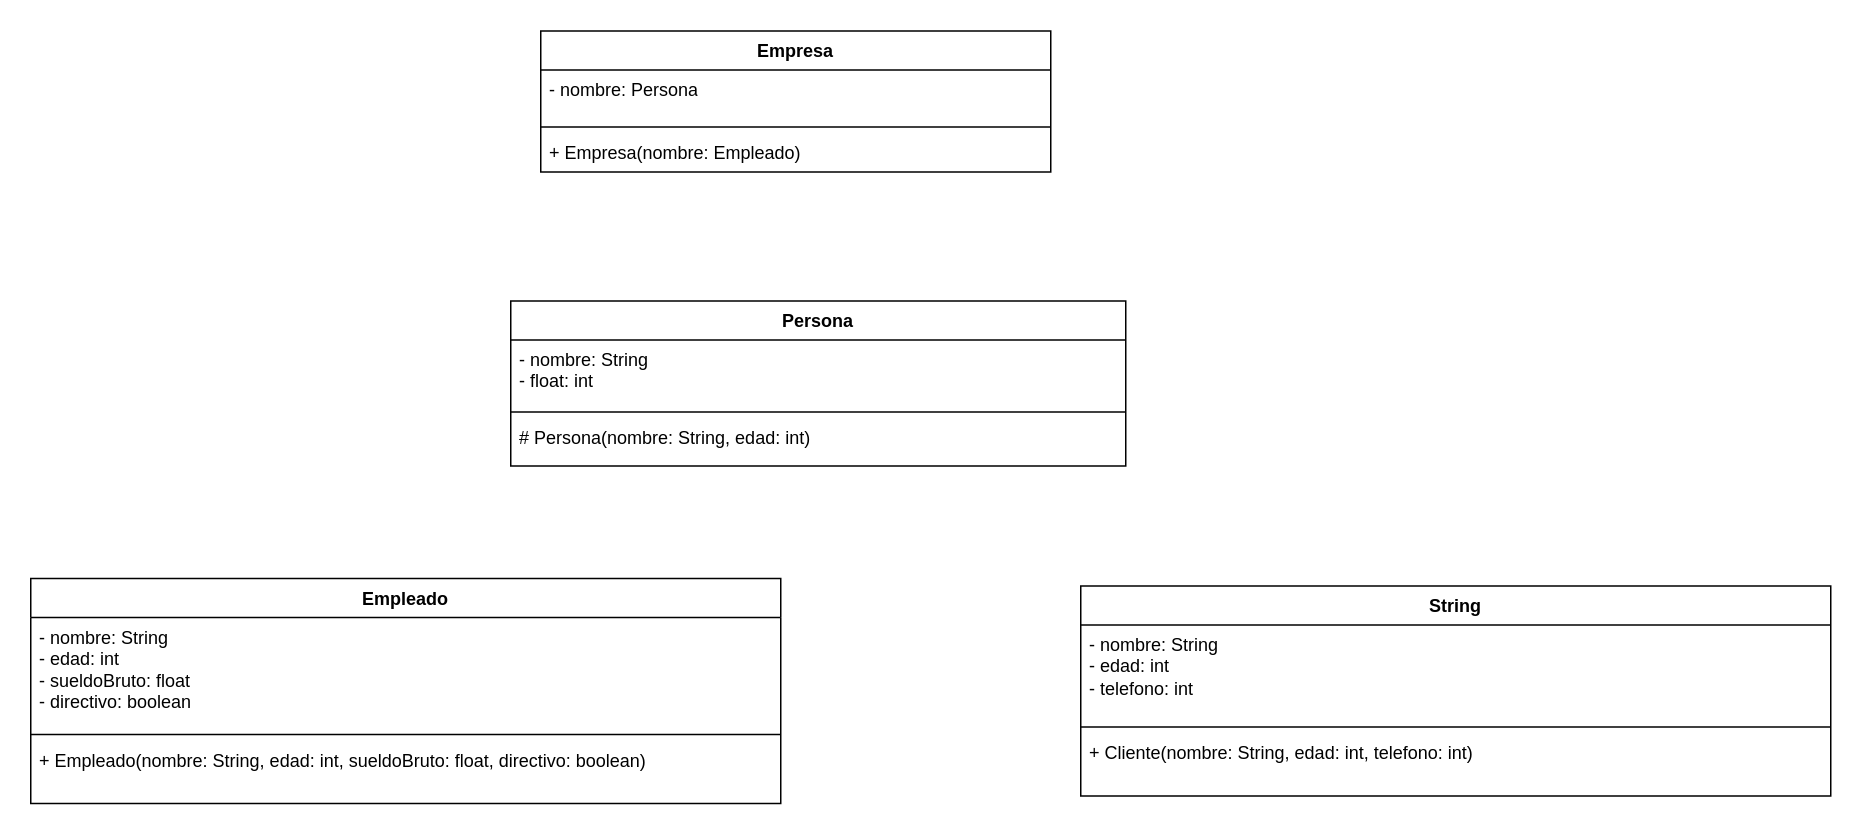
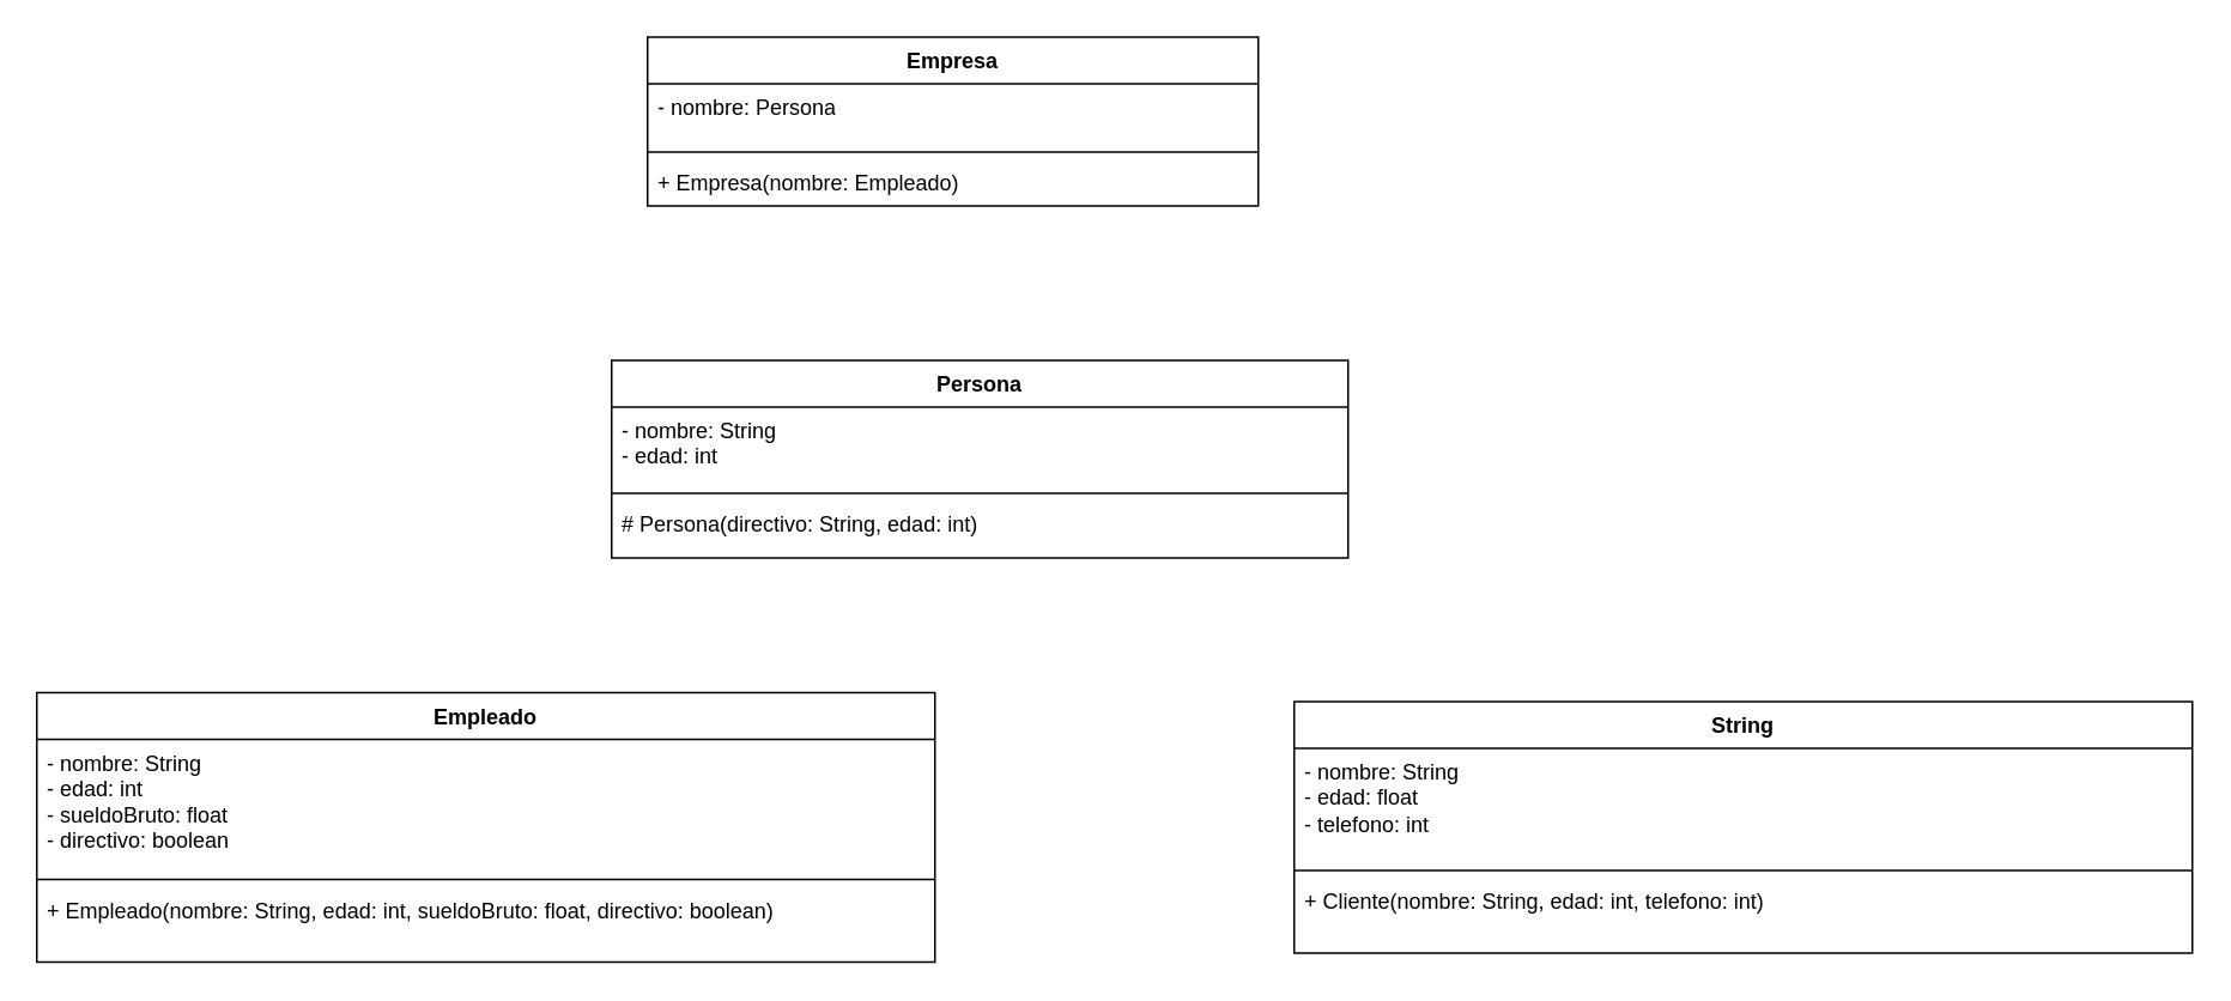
  <mxCell id="0" />
  <mxCell id="1" parent="0" />
  <mxCell id="2" value="Empresa" style="swimlane;fontStyle=1;align=center;verticalAlign=top;childLayout=stackLayout;horizontal=1;startSize=26;horizontalStack=0;resizeParent=1;resizeParentMax=0;resizeLast=0;collapsible=1;marginBottom=0;whiteSpace=wrap;html=1;" parent="1" vertex="1"><mxGeometry x="360" y="20" width="340" height="94" as="geometry" /></mxCell>
  <mxCell id="3" value="- nombre: Persona" style="text;strokeColor=none;fillColor=none;align=left;verticalAlign=top;spacingLeft=4;spacingRight=4;overflow=hidden;rotatable=0;points=[[0,0.5],[1,0.5]];portConstraint=eastwest;whiteSpace=wrap;html=1;" parent="2" vertex="1"><mxGeometry y="26" width="340" height="34" as="geometry" /></mxCell>
  <mxCell id="4" value="" style="line;strokeWidth=1;fillColor=none;align=left;verticalAlign=middle;spacingTop=-1;spacingLeft=3;spacingRight=3;rotatable=0;labelPosition=right;points=[];portConstraint=eastwest;strokeColor=inherit;" parent="2" vertex="1"><mxGeometry y="60" width="340" height="8" as="geometry" /></mxCell>
  <mxCell id="5" value="+ Empresa(nombre: Empleado)" style="text;strokeColor=none;fillColor=none;align=left;verticalAlign=top;spacingLeft=4;spacingRight=4;overflow=hidden;rotatable=0;points=[[0,0.5],[1,0.5]];portConstraint=eastwest;whiteSpace=wrap;html=1;" parent="2" vertex="1"><mxGeometry y="68" width="340" height="26" as="geometry" /></mxCell>
  <mxCell id="6" value="String" style="swimlane;fontStyle=1;align=center;verticalAlign=top;childLayout=stackLayout;horizontal=1;startSize=26;horizontalStack=0;resizeParent=1;resizeParentMax=0;resizeLast=0;collapsible=1;marginBottom=0;whiteSpace=wrap;html=1;" parent="1" vertex="1"><mxGeometry x="720" y="390" width="500" height="140" as="geometry" /></mxCell>
- <mxCell id="7" value="- nombre: String&lt;br style=&quot;border-color: var(--border-color);&quot;&gt;- edad: int&lt;br style=&quot;border-color: var(--border-color);&quot;&gt;- telefono: int" style="text;strokeColor=none;fillColor=none;align=left;verticalAlign=top;spacingLeft=4;spacingRight=4;overflow=hidden;rotatable=0;points=[[0,0.5],[1,0.5]];portConstraint=eastwest;whiteSpace=wrap;html=1;" parent="6" vertex="1"><mxGeometry y="26" width="500" height="64" as="geometry" /></mxCell>
+ <mxCell id="7" value="- nombre: String&lt;br style=&quot;border-color: var(--border-color);&quot;&gt;- edad: float&lt;br style=&quot;border-color: var(--border-color);&quot;&gt;- telefono: int" style="text;strokeColor=none;fillColor=none;align=left;verticalAlign=top;spacingLeft=4;spacingRight=4;overflow=hidden;rotatable=0;points=[[0,0.5],[1,0.5]];portConstraint=eastwest;whiteSpace=wrap;html=1;" parent="6" vertex="1"><mxGeometry y="26" width="500" height="64" as="geometry" /></mxCell>
  <mxCell id="8" value="" style="line;strokeWidth=1;fillColor=none;align=left;verticalAlign=middle;spacingTop=-1;spacingLeft=3;spacingRight=3;rotatable=0;labelPosition=right;points=[];portConstraint=eastwest;strokeColor=inherit;" parent="6" vertex="1"><mxGeometry y="90" width="500" height="8" as="geometry" /></mxCell>
  <mxCell id="9" value="+ Cliente(nombre: String, edad: int, telefono: int)" style="text;strokeColor=none;fillColor=none;align=left;verticalAlign=top;spacingLeft=4;spacingRight=4;overflow=hidden;rotatable=0;points=[[0,0.5],[1,0.5]];portConstraint=eastwest;whiteSpace=wrap;html=1;" parent="6" vertex="1"><mxGeometry y="98" width="500" height="42" as="geometry" /></mxCell>
  <mxCell id="10" value="Persona" style="swimlane;fontStyle=1;align=center;verticalAlign=top;childLayout=stackLayout;horizontal=1;startSize=26;horizontalStack=0;resizeParent=1;resizeParentMax=0;resizeLast=0;collapsible=1;marginBottom=0;whiteSpace=wrap;html=1;" parent="1" vertex="1"><mxGeometry x="340" y="200" width="410" height="110" as="geometry" /></mxCell>
- <mxCell id="11" value="- nombre: String&lt;br&gt;- float: int" style="text;strokeColor=none;fillColor=none;align=left;verticalAlign=top;spacingLeft=4;spacingRight=4;overflow=hidden;rotatable=0;points=[[0,0.5],[1,0.5]];portConstraint=eastwest;whiteSpace=wrap;html=1;" parent="10" vertex="1"><mxGeometry y="26" width="410" height="44" as="geometry" /></mxCell>
+ <mxCell id="11" value="- nombre: String&lt;br&gt;- edad: int" style="text;strokeColor=none;fillColor=none;align=left;verticalAlign=top;spacingLeft=4;spacingRight=4;overflow=hidden;rotatable=0;points=[[0,0.5],[1,0.5]];portConstraint=eastwest;whiteSpace=wrap;html=1;" parent="10" vertex="1"><mxGeometry y="26" width="410" height="44" as="geometry" /></mxCell>
  <mxCell id="12" value="" style="line;strokeWidth=1;fillColor=none;align=left;verticalAlign=middle;spacingTop=-1;spacingLeft=3;spacingRight=3;rotatable=0;labelPosition=right;points=[];portConstraint=eastwest;strokeColor=inherit;" parent="10" vertex="1"><mxGeometry y="70" width="410" height="8" as="geometry" /></mxCell>
- <mxCell id="13" value="# Persona(nombre: String, edad: int)" style="text;strokeColor=none;fillColor=none;align=left;verticalAlign=top;spacingLeft=4;spacingRight=4;overflow=hidden;rotatable=0;points=[[0,0.5],[1,0.5]];portConstraint=eastwest;whiteSpace=wrap;html=1;" parent="10" vertex="1"><mxGeometry y="78" width="410" height="32" as="geometry" /></mxCell>
+ <mxCell id="13" value="# Persona(directivo: String, edad: int)" style="text;strokeColor=none;fillColor=none;align=left;verticalAlign=top;spacingLeft=4;spacingRight=4;overflow=hidden;rotatable=0;points=[[0,0.5],[1,0.5]];portConstraint=eastwest;whiteSpace=wrap;html=1;" parent="10" vertex="1"><mxGeometry y="78" width="410" height="32" as="geometry" /></mxCell>
  <mxCell id="14" value="Empleado" style="swimlane;fontStyle=1;align=center;verticalAlign=top;childLayout=stackLayout;horizontal=1;startSize=26;horizontalStack=0;resizeParent=1;resizeParentMax=0;resizeLast=0;collapsible=1;marginBottom=0;whiteSpace=wrap;html=1;" parent="1" vertex="1"><mxGeometry x="20" y="385" width="500" height="150" as="geometry" /></mxCell>
  <mxCell id="15" value="- nombre: String&lt;br style=&quot;border-color: var(--border-color);&quot;&gt;- edad: int&lt;br&gt;- sueldoBruto: float&lt;br&gt;&lt;div&gt;- directivo: boolean&lt;/div&gt;&lt;div&gt;&lt;br&gt;&lt;/div&gt;" style="text;strokeColor=none;fillColor=none;align=left;verticalAlign=top;spacingLeft=4;spacingRight=4;overflow=hidden;rotatable=0;points=[[0,0.5],[1,0.5]];portConstraint=eastwest;whiteSpace=wrap;html=1;" parent="14" vertex="1"><mxGeometry y="26" width="500" height="74" as="geometry" /></mxCell>
  <mxCell id="16" value="" style="line;strokeWidth=1;fillColor=none;align=left;verticalAlign=middle;spacingTop=-1;spacingLeft=3;spacingRight=3;rotatable=0;labelPosition=right;points=[];portConstraint=eastwest;strokeColor=inherit;" parent="14" vertex="1"><mxGeometry y="100" width="500" height="8" as="geometry" /></mxCell>
  <mxCell id="17" value="+ Empleado(nombre: String, edad: int, sueldoBruto: float, directivo: boolean)" style="text;strokeColor=none;fillColor=none;align=left;verticalAlign=top;spacingLeft=4;spacingRight=4;overflow=hidden;rotatable=0;points=[[0,0.5],[1,0.5]];portConstraint=eastwest;whiteSpace=wrap;html=1;" parent="14" vertex="1"><mxGeometry y="108" width="500" height="42" as="geometry" /></mxCell>
